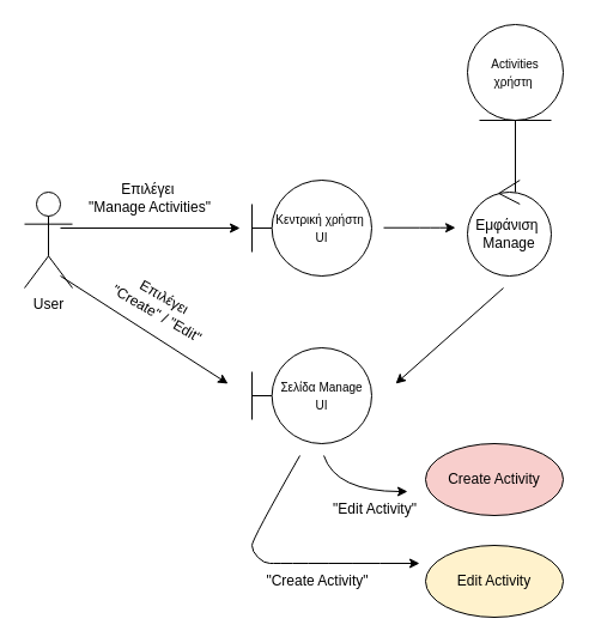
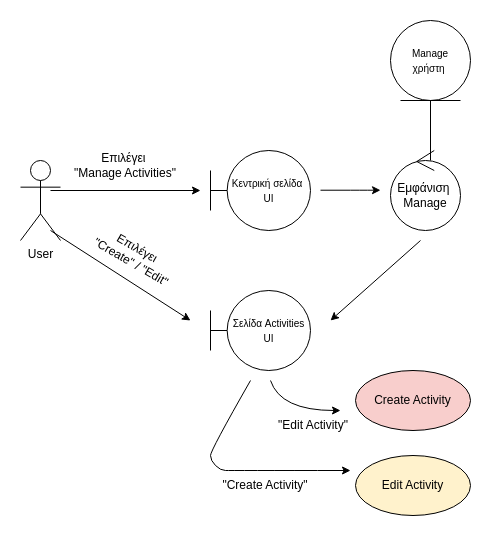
  <mxCell id="0" />
  <mxCell id="1" parent="0" />
- <mxCell id="2" value="&lt;div&gt;&lt;font style=&quot;font-size: 10px;&quot;&gt;Κεντρική χρήστη&amp;nbsp;&lt;/font&gt;&lt;/div&gt;&lt;div&gt;&lt;span style=&quot;font-size: 10px; background-color: transparent; color: light-dark(rgb(0, 0, 0), rgb(255, 255, 255));&quot;&gt;UI&lt;/span&gt;&lt;/div&gt;" style="shape=umlBoundary;whiteSpace=wrap;html=1;rounded=1;" parent="1" vertex="1"><mxGeometry x="210" y="150" width="100" height="80" as="geometry" /></mxCell>
+ <mxCell id="2" value="&lt;div&gt;&lt;font style=&quot;font-size: 10px;&quot;&gt;Κεντρική σελίδα&amp;nbsp;&lt;/font&gt;&lt;/div&gt;&lt;div&gt;&lt;span style=&quot;font-size: 10px; background-color: transparent; color: light-dark(rgb(0, 0, 0), rgb(255, 255, 255));&quot;&gt;UI&lt;/span&gt;&lt;/div&gt;" style="shape=umlBoundary;whiteSpace=wrap;html=1;rounded=1;" parent="1" vertex="1"><mxGeometry x="210" y="150" width="100" height="80" as="geometry" /></mxCell>
  <mxCell id="3" value="Εμφάνιση&amp;nbsp;&lt;br&gt;Manage" style="ellipse;shape=umlControl;whiteSpace=wrap;html=1;rounded=1;" parent="1" vertex="1"><mxGeometry x="390" y="150" width="70" height="80" as="geometry" /></mxCell>
  <mxCell id="4" value="" style="endArrow=none;html=1;rounded=1;" parent="1" edge="1"><mxGeometry width="50" height="50" relative="1" as="geometry"><mxPoint x="430" y="160" as="sourcePoint" /><mxPoint x="430" y="100" as="targetPoint" /></mxGeometry></mxCell>
- <mxCell id="5" value="&lt;div&gt;&lt;font style=&quot;font-size: 10px;&quot;&gt;Activities&lt;/font&gt;&lt;/div&gt;&lt;div&gt;&lt;font style=&quot;font-size: 10px;&quot;&gt;χρήστη&amp;nbsp;&lt;/font&gt;&lt;/div&gt;" style="ellipse;shape=umlEntity;whiteSpace=wrap;html=1;rounded=1;" parent="1" vertex="1"><mxGeometry x="390" y="20" width="80" height="80" as="geometry" /></mxCell>
- <mxCell id="6" value="&lt;div&gt;&lt;font style=&quot;font-size: 10px;&quot;&gt;Σελίδα Manage&lt;/font&gt;&lt;/div&gt;&lt;div&gt;&lt;font style=&quot;font-size: 10px;&quot;&gt;UI&lt;/font&gt;&lt;/div&gt;" style="shape=umlBoundary;whiteSpace=wrap;html=1;rounded=1;" parent="1" vertex="1"><mxGeometry x="210" y="290" width="100" height="80" as="geometry" /></mxCell>
+ <mxCell id="5" value="&lt;div&gt;&lt;font style=&quot;font-size: 10px;&quot;&gt;Manage&lt;/font&gt;&lt;/div&gt;&lt;div&gt;&lt;font style=&quot;font-size: 10px;&quot;&gt;χρήστη&amp;nbsp;&lt;/font&gt;&lt;/div&gt;" style="ellipse;shape=umlEntity;whiteSpace=wrap;html=1;rounded=1;" parent="1" vertex="1"><mxGeometry x="390" y="20" width="80" height="80" as="geometry" /></mxCell>
+ <mxCell id="6" value="&lt;div&gt;&lt;font style=&quot;font-size: 10px;&quot;&gt;Σελίδα Activities&lt;/font&gt;&lt;/div&gt;&lt;div&gt;&lt;font style=&quot;font-size: 10px;&quot;&gt;UI&lt;/font&gt;&lt;/div&gt;" style="shape=umlBoundary;whiteSpace=wrap;html=1;rounded=1;" parent="1" vertex="1"><mxGeometry x="210" y="290" width="100" height="80" as="geometry" /></mxCell>
  <mxCell id="7" value="" style="endArrow=classic;html=1;rounded=1;" parent="1" edge="1"><mxGeometry width="50" height="50" relative="1" as="geometry"><mxPoint x="320" y="189.71" as="sourcePoint" /><mxPoint x="380" y="189.71" as="targetPoint" /><Array as="points"><mxPoint x="360" y="189.71" /></Array></mxGeometry></mxCell>
  <mxCell id="8" value="" style="endArrow=classic;html=1;rounded=0;curved=1;" parent="1" edge="1"><mxGeometry width="50" height="50" relative="1" as="geometry"><mxPoint x="270" y="380" as="sourcePoint" /><mxPoint x="340" y="410" as="targetPoint" /><Array as="points"><mxPoint x="280" y="410" /></Array></mxGeometry></mxCell>
  <mxCell id="9" value="User" style="shape=umlActor;verticalLabelPosition=bottom;verticalAlign=top;html=1;" vertex="1" parent="1"><mxGeometry x="20" y="160" width="40" height="80" as="geometry" /></mxCell>
  <mxCell id="10" value="" style="endArrow=classic;html=1;rounded=0;" edge="1" parent="1"><mxGeometry width="50" height="50" relative="1" as="geometry"><mxPoint x="50" y="190" as="sourcePoint" /><mxPoint x="200" y="190" as="targetPoint" /></mxGeometry></mxCell>
  <mxCell id="11" value="Επιλέγει&amp;nbsp;&lt;br&gt;&quot;Manage Activities&quot;" style="text;html=1;align=center;verticalAlign=middle;whiteSpace=wrap;rounded=0;" vertex="1" parent="1"><mxGeometry x="70" y="150" width="110" height="30" as="geometry" /></mxCell>
  <mxCell id="12" value="" style="endArrow=classic;html=1;rounded=0;" edge="1" parent="1"><mxGeometry width="50" height="50" relative="1" as="geometry"><mxPoint x="420" y="240" as="sourcePoint" /><mxPoint x="330" y="320" as="targetPoint" /></mxGeometry></mxCell>
  <mxCell id="13" value="" style="endArrow=classic;html=1;rounded=0;" edge="1" parent="1"><mxGeometry width="50" height="50" relative="1" as="geometry"><mxPoint x="50" y="230" as="sourcePoint" /><mxPoint x="190" y="320" as="targetPoint" /></mxGeometry></mxCell>
  <mxCell id="14" value="Επιλέγει&amp;nbsp;&lt;br&gt;&quot;Create&quot; / &quot;Edit&quot;" style="text;html=1;align=center;verticalAlign=middle;whiteSpace=wrap;rounded=0;rotation=30;" vertex="1" parent="1"><mxGeometry x="80" y="240" width="110" height="30" as="geometry" /></mxCell>
  <mxCell id="15" value="Create Activity" style="ellipse;whiteSpace=wrap;html=1;fillColor=#f8cecc;" vertex="1" parent="1"><mxGeometry x="355" y="370" width="115" height="60" as="geometry" /></mxCell>
  <mxCell id="16" value="Edit Activity" style="ellipse;whiteSpace=wrap;html=1;fillColor=#fff2cc;" vertex="1" parent="1"><mxGeometry x="355" y="455" width="115" height="60" as="geometry" /></mxCell>
  <mxCell id="17" value="" style="endArrow=classic;html=1;rounded=0;curved=1;" edge="1" parent="1"><mxGeometry width="50" height="50" relative="1" as="geometry"><mxPoint x="250" y="380" as="sourcePoint" /><mxPoint x="350" y="470" as="targetPoint" /><Array as="points"><mxPoint x="210" y="450" /><mxPoint x="210" y="460" /><mxPoint x="220" y="470" /><mxPoint x="230" y="470" /></Array></mxGeometry></mxCell>
  <mxCell id="18" value="&quot;Create Activity&quot;" style="text;html=1;align=center;verticalAlign=middle;whiteSpace=wrap;rounded=0;" vertex="1" parent="1"><mxGeometry x="210" y="470" width="110" height="30" as="geometry" /></mxCell>
  <mxCell id="19" value="&quot;Edit Activity&quot;" style="text;html=1;align=center;verticalAlign=middle;whiteSpace=wrap;rounded=0;" vertex="1" parent="1"><mxGeometry x="257.5" y="410" width="110" height="30" as="geometry" /></mxCell>
